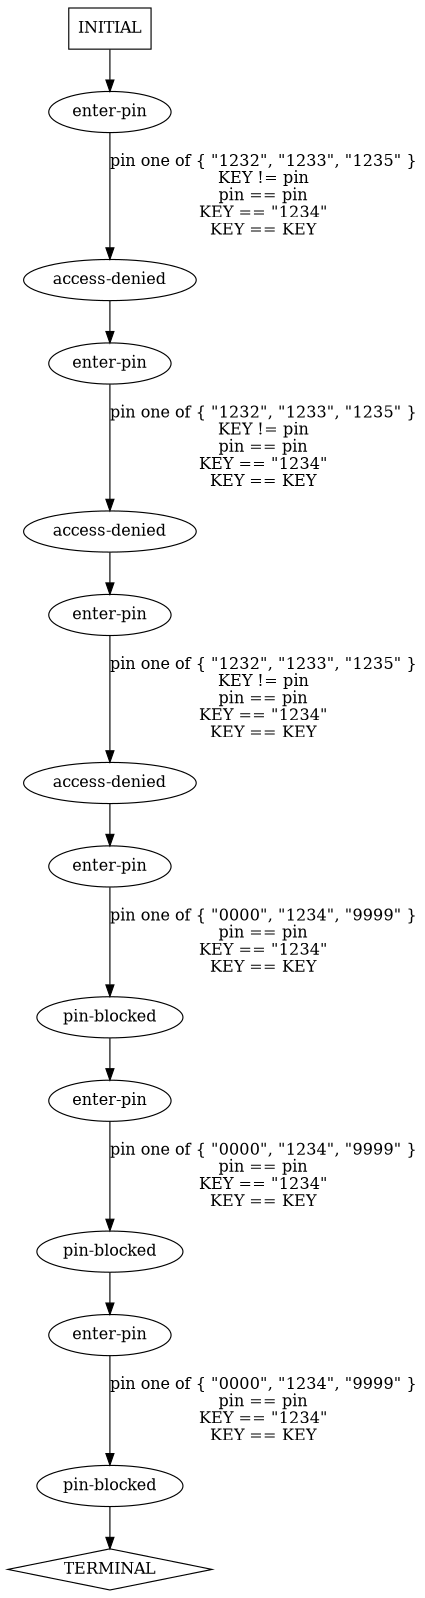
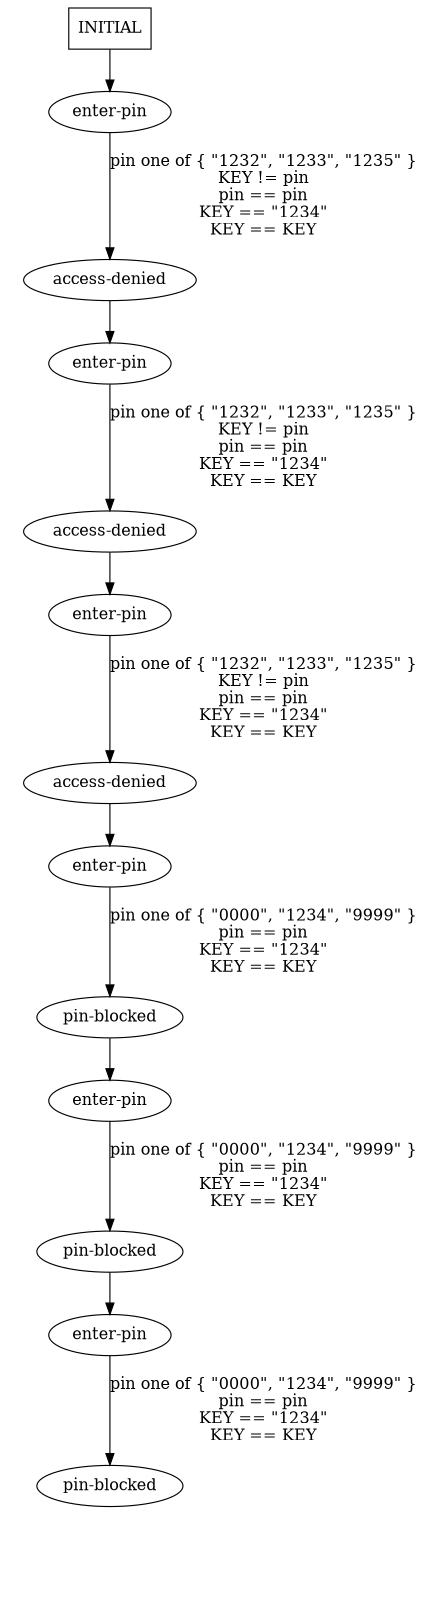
  digraph {
    n1 [label="access-denied"]
    n2 [label="enter-pin"]
    n3 [label="access-denied"]
    n4 [label="enter-pin"]
    n5 [label="access-denied"]
    n6 [label="enter-pin"]
    n7 [label="enter-pin"]
    n8 [label="pin-blocked"]
    n9 [label="enter-pin"]
    n10 [label="pin-blocked"]
    n11 [label="enter-pin"]
    n12 [label="pin-blocked"]
-   n13 [label=TERMINAL shape=diamond]
    n14 [label=INITIAL shape=box]
    n1 -> n2
    n2 -> n3 [label="pin one of { \"1232\", \"1233\", \"1235\" }\nKEY != pin\npin == pin\nKEY == \"1234\"\nKEY == KEY"]
    n3 -> n4
    n4 -> n5 [label="pin one of { \"1232\", \"1233\", \"1235\" }\nKEY != pin\npin == pin\nKEY == \"1234\"\nKEY == KEY"]
    n5 -> n6
    n6 -> n8 [label="pin one of { \"0000\", \"1234\", \"9999\" }\npin == pin\nKEY == \"1234\"\nKEY == KEY"]
    n7 -> n1 [label="pin one of { \"1232\", \"1233\", \"1235\" }\nKEY != pin\npin == pin\nKEY == \"1234\"\nKEY == KEY"]
    n8 -> n9
    n9 -> n10 [label="pin one of { \"0000\", \"1234\", \"9999\" }\npin == pin\nKEY == \"1234\"\nKEY == KEY"]
    n10 -> n11
    n11 -> n12 [label="pin one of { \"0000\", \"1234\", \"9999\" }\npin == pin\nKEY == \"1234\"\nKEY == KEY"]
-   n12 -> n13
    n14 -> n7
  }
